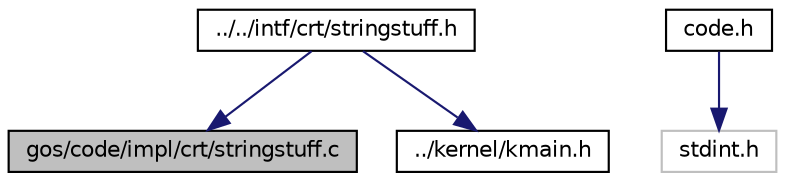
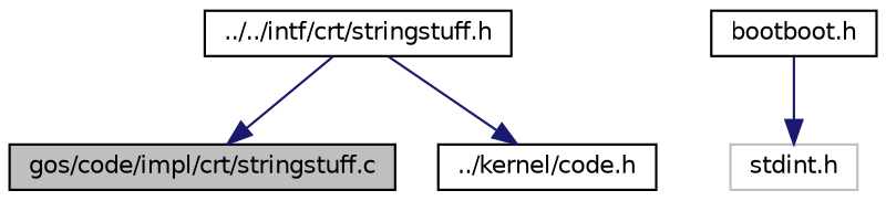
  digraph {
    node [color=black fillcolor=white fontname=Helvetica fontsize=10 shape=record style=filled]
    edge [color=midnightblue fontname=Helvetica fontsize=10 labelfontname=Helvetica labelfontsize=10 style=solid]
    n1 [fillcolor=grey75 fontcolor=black height=0.2 label="gos/code/impl/crt/stringstuff.c" width=0.4]
    n2 [height=0.2 label="../../intf/crt/stringstuff.h" width=0.4]
-   n3 [height=0.2 label="../kernel/kmain.h" width=0.4]
-   n4 [height=0.2 label="code.h" width=0.4]
+   n3 [height=0.2 label="../kernel/code.h" width=0.4]
+   n4 [height=0.2 label="bootboot.h" width=0.4]
    n5 [color=grey75 height=0.2 label="stdint.h" width=0.4]
    n2 -> n1
    n2 -> n3
    n4 -> n5
  }
